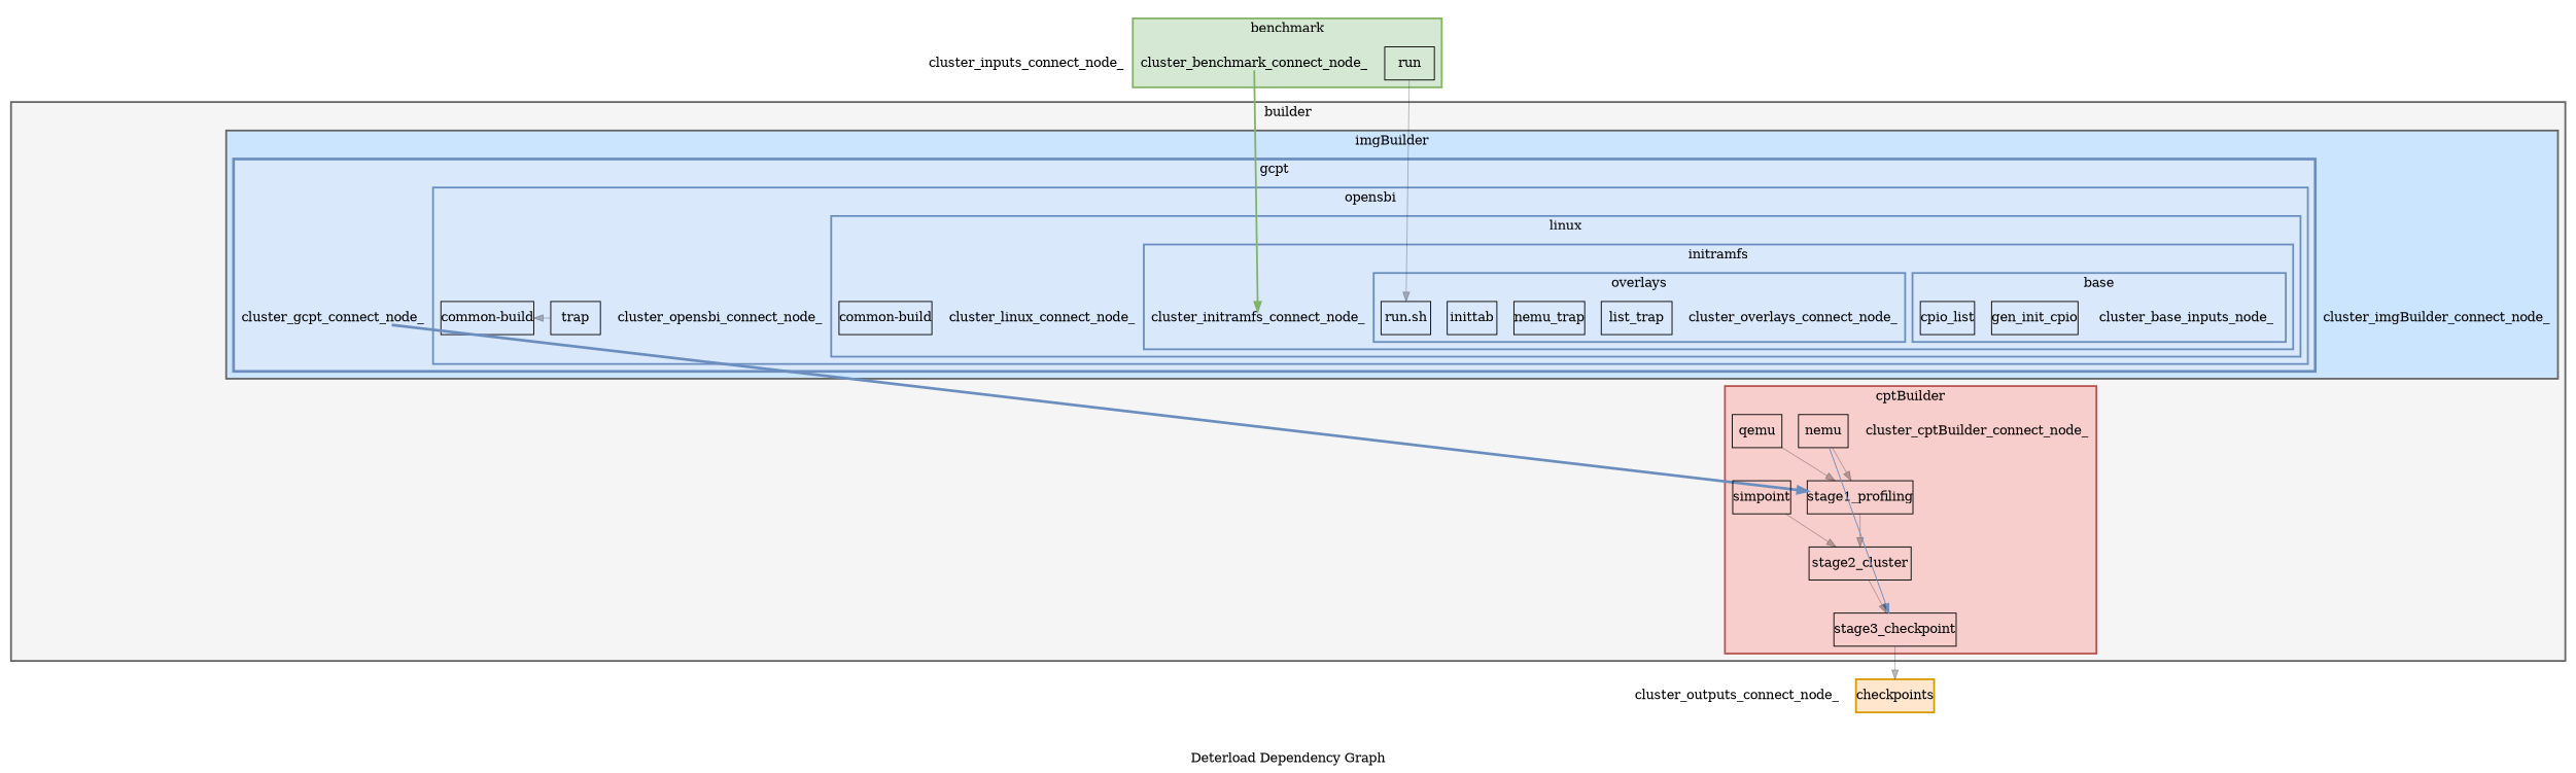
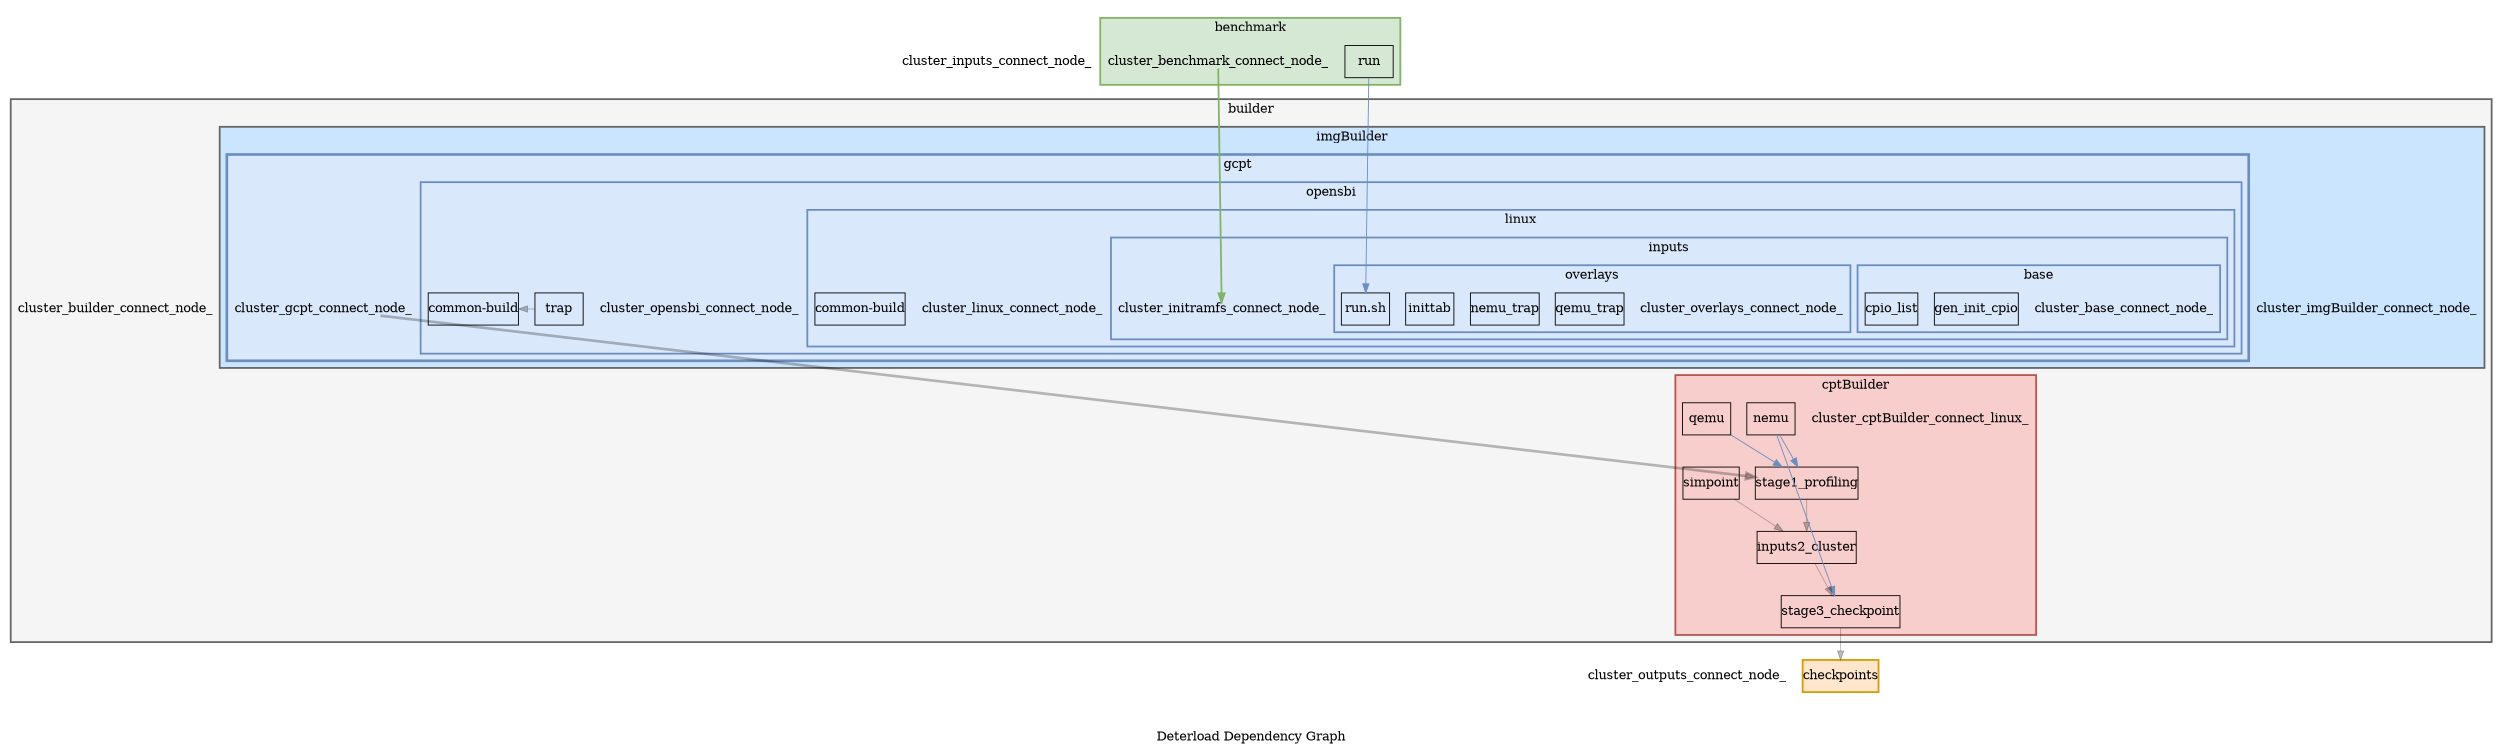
  digraph {
    compound=True
    label="Deterload Dependency Graph"
    splines=line
    node [margin=0 shape=box]
    edge [color="#00000044"]
-   cluster_base_connect_node_ [height=0 shape=none width=0 label=cluster_base_inputs_node_]
+   cluster_base_connect_node_ [height=0 shape=none width=0]
    n2 [label=gen_init_cpio]
    n3 [label=cpio_list]
    cluster_overlays_connect_node_ [height=0 shape=none width=0]
-   n5 [label=list_trap]
+   n5 [label=qemu_trap]
    n6 [label=nemu_trap]
    n7 [label=inittab]
    n8 [label="run.sh"]
    cluster_initramfs_connect_node_ [height=0 shape=none width=0]
    cluster_linux_connect_node_ [height=0 shape=none width=0]
    n11 [label="common-build"]
    cluster_opensbi_connect_node_ [height=0 shape=none width=0]
    n13 [label=trap]
    n14 [label="common-build"]
    cluster_gcpt_connect_node_ [height=0 shape=none width=0]
    cluster_imgBuilder_connect_node_ [height=0 shape=none width=0]
-   cluster_cptBuilder_connect_node_ [height=0 shape=none width=0]
+   cluster_cptBuilder_connect_node_ [height=0 shape=none width=0 label=cluster_cptBuilder_connect_linux_]
    n18 [label=qemu]
    n19 [label=stage1_profiling]
    n20 [label=stage3_checkpoint]
    n21 [label=nemu]
-   n22 [label=stage2_cluster]
+   n22 [label=inputs2_cluster]
    n23 [label=simpoint]
+   cluster_builder_connect_node_ [height=0 shape=none width=0]
    cluster_benchmark_connect_node_ [height=0 shape=none width=0]
    n26 [label=run]
    cluster_inputs_connect_node_ [height=0 shape=none width=0]
    n28 [color="#D79B00" fillcolor="#FFE6CC" label=checkpoints penwidth=2 style=filled]
    cluster_outputs_connect_node_ [height=0 shape=none width=0]
    subgraph cluster_1 {
      bgcolor="#F5F5F5"
      label=builder
      pencolor="#666666"
      penwidth=2
+     cluster_builder_connect_node_
      subgraph cluster_2 {
        bgcolor="#CCE5FF"
        label=imgBuilder
        pencolor="#666666"
        penwidth=2
        cluster_imgBuilder_connect_node_
        subgraph cluster_3 {
          bgcolor="#DAE8FC"
          label=gcpt
          pencolor="#6C8EBF"
          penwidth=3
          cluster_gcpt_connect_node_
          subgraph cluster_4 {
            bgcolor="#DAE8FC"
            label=opensbi
            pencolor="#6C8EBF"
            penwidth=2
            cluster_opensbi_connect_node_
            n13
            n14
            subgraph cluster_5 {
              bgcolor="#DAE8FC"
              label=linux
              pencolor="#6C8EBF"
              penwidth=2
              cluster_linux_connect_node_
              n11
              subgraph cluster_6 {
                bgcolor="#DAE8FC"
-               label=initramfs
+               label=inputs
                pencolor="#6C8EBF"
                penwidth=2
                cluster_initramfs_connect_node_
                subgraph cluster_7 {
                  bgcolor="#DAE8FC"
                  label=base
                  pencolor="#6C8EBF"
                  penwidth=2
                  cluster_base_connect_node_
                  n2
                  n3
                }
                subgraph cluster_8 {
                  bgcolor="#DAE8FC"
                  label=overlays
                  pencolor="#6C8EBF"
                  penwidth=2
                  cluster_overlays_connect_node_
                  n5
                  n6
                  n7
                  n8
                }
              }
            }
          }
        }
      }
      subgraph cluster_9 {
        bgcolor="#F8CECC"
        label=cptBuilder
        pencolor="#B85450"
        penwidth=2
        cluster_cptBuilder_connect_node_
        n18
        n19
        n20
        n21
        n22
        n23
      }
    }
    subgraph cluster_10 {
      label=""
      pencolor=transparent
      penwidth=2
      cluster_inputs_connect_node_
      subgraph cluster_11 {
        bgcolor="#D5E8D4"
        label=benchmark
        pencolor="#82B366"
        penwidth=2
        cluster_benchmark_connect_node_
        n26
      }
    }
    subgraph cluster_12 {
      label=""
      pencolor=transparent
      penwidth=2
      n28
      cluster_outputs_connect_node_
    }
    n13 -> n14 [constraint=False]
-   cluster_gcpt_connect_node_ -> n19 [color="#6C8EBF" penwidth=3]
+   cluster_gcpt_connect_node_ -> n19 [penwidth=3]
    cluster_imgBuilder_connect_node_ -> n18 [color=transparent penwidth=2]
-   n18 -> n19
+   n18 -> n19 [color="#6C8EBF"]
    n19 -> n22
    n20 -> n28
-   n21 -> n19
+   n21 -> n19 [color="#6C8EBF"]
    n21 -> n20 [color="#6C8EBF"]
    n22 -> n20
    n23 -> n22
    cluster_benchmark_connect_node_ -> cluster_initramfs_connect_node_ [color="#82B366" penwidth=2]
-   n26 -> n8
+   n26 -> n8 [color="#6C8EBF"]
  }
